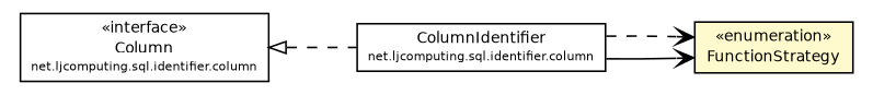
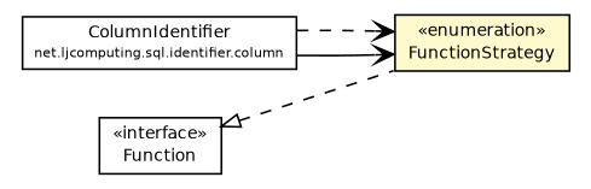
  digraph {
    nodesep=0.25
    rankdir=LR
    ranksep=0.5
    node [fontcolor=black fontname=Helvetica fontsize=9.0 shape=plaintext]
    edge [fontname=Helvetica fontsize=10 headport=p labelfontname=Helvetica labelfontsize=10 style=dashed tailport=p]
-   n1 [label=<<table title="net.ljcomputing.sql.identifier.column.Column" border="0" cellborder="1" cellspacing="0" cellpadding="2" port="p" href="../identifier/column/Column.html"> 		<tr><td><table border="0" cellspacing="0" cellpadding="1"> <tr><td align="center" balign="center"> &#171;interface&#187; </td></tr> <tr><td align="center" balign="center"> Column </td></tr> <tr><td align="center" balign="center"><font point-size="7.0"> net.ljcomputing.sql.identifier.column </font></td></tr> 		</table></td></tr> 		</table>>]
    n2 [label=<<table title="net.ljcomputing.sql.identifier.column.ColumnIdentifier" border="0" cellborder="1" cellspacing="0" cellpadding="2" port="p" href="../identifier/column/ColumnIdentifier.html"> 		<tr><td><table border="0" cellspacing="0" cellpadding="1"> <tr><td align="center" balign="center"> ColumnIdentifier </td></tr> <tr><td align="center" balign="center"><font point-size="7.0"> net.ljcomputing.sql.identifier.column </font></td></tr> 		</table></td></tr> 		</table>>]
    n3 [label=<<table title="net.ljcomputing.sql.strategy.FunctionStrategy" border="0" cellborder="1" cellspacing="0" cellpadding="2" port="p" bgcolor="lemonChiffon" href="./FunctionStrategy.html"> 		<tr><td><table border="0" cellspacing="0" cellpadding="1"> <tr><td align="center" balign="center"> &#171;enumeration&#187; </td></tr> <tr><td align="center" balign="center"> FunctionStrategy </td></tr> 		</table></td></tr> 		</table>>]
-   n1 -> n2 [arrowtail=empty dir=back]
+   n4 [label=<<table title="net.ljcomputing.sql.strategy.Function" border="0" cellborder="1" cellspacing="0" cellpadding="2" port="p" href="./Function.html"> 		<tr><td><table border="0" cellspacing="0" cellpadding="1"> <tr><td align="center" balign="center"> &#171;interface&#187; </td></tr> <tr><td align="center" balign="center"> Function </td></tr> 		</table></td></tr> 		</table>>]
    n2 -> n3 [arrowhead=open color=black fontcolor=black fontsize=10.0 style=""]
    n2 -> n3 [arrowhead=open color=black fontcolor=black fontsize=10.0]
+   n4 -> n3 [arrowtail=empty dir=back]
  }
